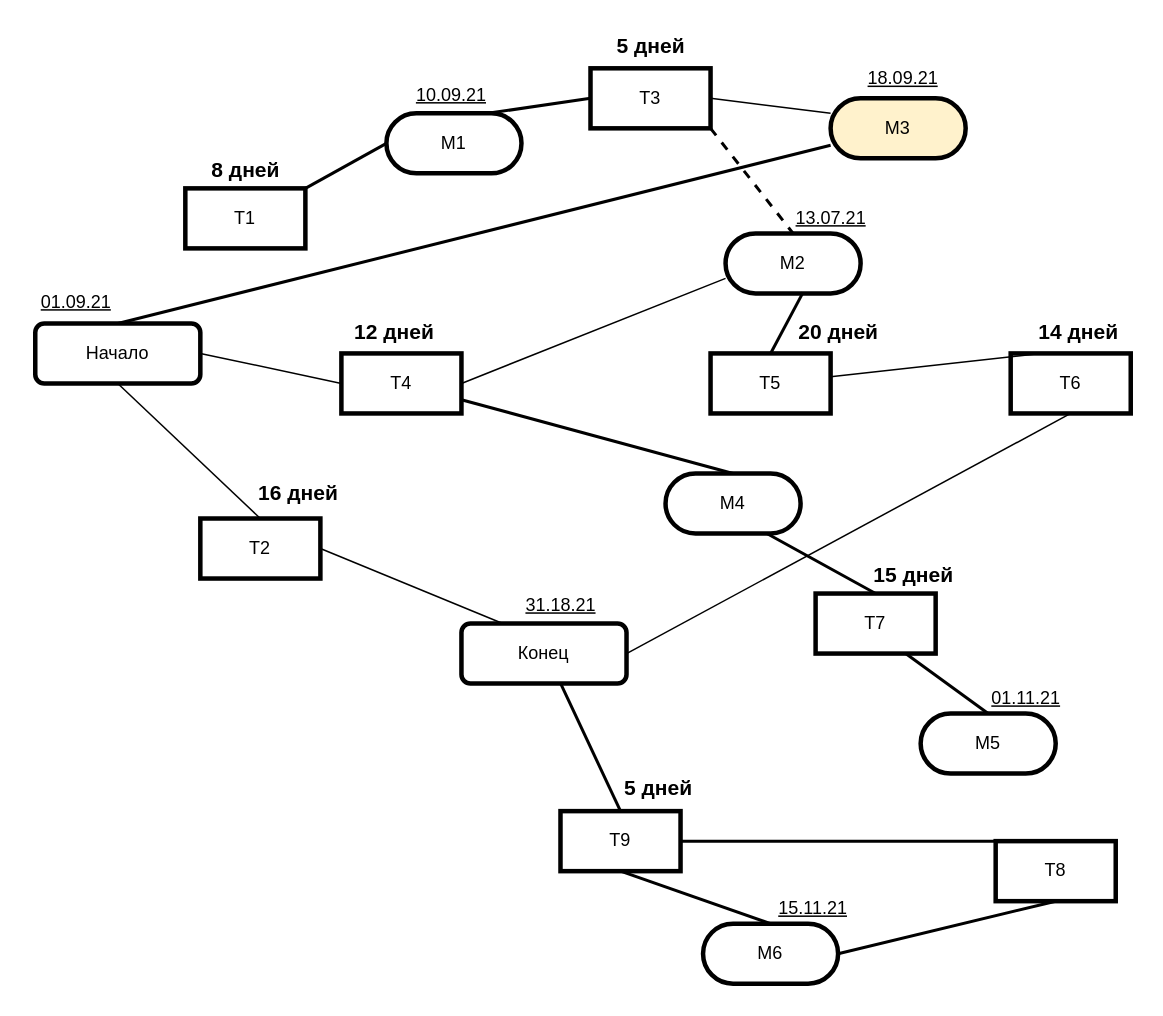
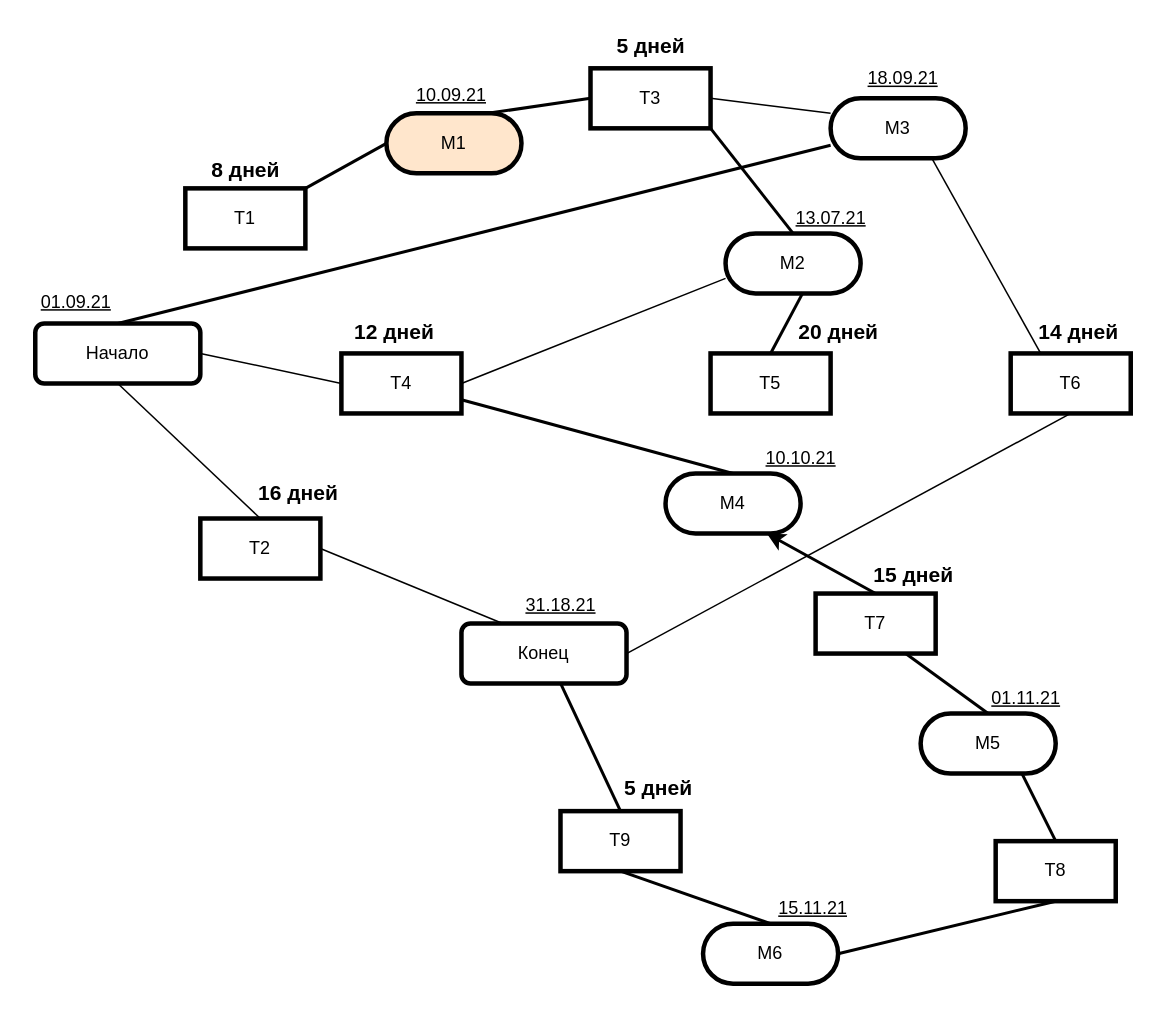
  <mxCell id="0" />
  <mxCell id="1" parent="0" />
  <mxCell id="2" value="Начало" style="rounded=1;whiteSpace=wrap;html=1;strokeWidth=3;" vertex="1" parent="1"><mxGeometry x="23" y="215" width="110" height="40" as="geometry" /></mxCell>
  <mxCell id="3" value="T5" style="rounded=0;whiteSpace=wrap;html=1;strokeWidth=3;" vertex="1" parent="1"><mxGeometry x="473" y="235" width="80" height="40" as="geometry" /></mxCell>
  <mxCell id="4" value="T9" style="rounded=0;whiteSpace=wrap;html=1;strokeWidth=3;" vertex="1" parent="1"><mxGeometry x="373" y="540" width="80" height="40" as="geometry" /></mxCell>
  <mxCell id="5" value="T4" style="rounded=0;whiteSpace=wrap;html=1;strokeWidth=3;" vertex="1" parent="1"><mxGeometry x="227" y="235" width="80" height="40" as="geometry" /></mxCell>
  <mxCell id="6" value="T1" style="rounded=0;whiteSpace=wrap;html=1;strokeWidth=3;" vertex="1" parent="1"><mxGeometry x="123" y="125" width="80" height="40" as="geometry" /></mxCell>
  <mxCell id="7" value="T6" style="rounded=0;whiteSpace=wrap;html=1;strokeWidth=3;" vertex="1" parent="1"><mxGeometry x="673" y="235" width="80" height="40" as="geometry" /></mxCell>
  <mxCell id="8" value="T8" style="rounded=0;whiteSpace=wrap;html=1;strokeWidth=3;" vertex="1" parent="1"><mxGeometry x="663" y="560" width="80" height="40" as="geometry" /></mxCell>
  <mxCell id="9" value="T7" style="rounded=0;whiteSpace=wrap;html=1;strokeWidth=3;" vertex="1" parent="1"><mxGeometry x="543" y="395" width="80" height="40" as="geometry" /></mxCell>
  <mxCell id="10" value="T2" style="rounded=0;whiteSpace=wrap;html=1;strokeWidth=3;" vertex="1" parent="1"><mxGeometry x="133" y="345" width="80" height="40" as="geometry" /></mxCell>
  <mxCell id="11" value="T3" style="rounded=0;whiteSpace=wrap;html=1;strokeWidth=3;" vertex="1" parent="1"><mxGeometry x="393" y="45" width="80" height="40" as="geometry" /></mxCell>
  <mxCell id="12" value="" style="endArrow=none;html=1;rounded=0;strokeWidth=2;exitX=0.5;exitY=0;exitDx=0;exitDy=0;" edge="1" parent="1" source="2" target="14"><mxGeometry width="50" height="50" relative="1" as="geometry"><mxPoint x="283" y="295" as="sourcePoint" /><mxPoint x="333" y="245" as="targetPoint" /></mxGeometry></mxCell>
  <mxCell id="13" value="" style="endArrow=none;html=1;rounded=0;strokeWidth=1;exitX=1;exitY=0.5;exitDx=0;exitDy=0;entryX=0;entryY=0.5;entryDx=0;entryDy=0;" edge="1" parent="1" source="2" target="5"><mxGeometry width="50" height="50" relative="1" as="geometry"><mxPoint x="283" y="295" as="sourcePoint" /><mxPoint x="333" y="245" as="targetPoint" /></mxGeometry></mxCell>
- <mxCell id="14" value="M3" style="rounded=1;whiteSpace=wrap;html=1;strokeWidth=3;arcSize=50;fillColor=#fff2cc;" vertex="1" parent="1"><mxGeometry x="553" y="65" width="90" height="40" as="geometry" /></mxCell>
- <mxCell id="15" value="M1" style="rounded=1;whiteSpace=wrap;html=1;strokeWidth=3;arcSize=50;" vertex="1" parent="1"><mxGeometry x="257" y="75" width="90" height="40" as="geometry" /></mxCell>
+ <mxCell id="14" value="M3" style="rounded=1;whiteSpace=wrap;html=1;strokeWidth=3;arcSize=50;" vertex="1" parent="1"><mxGeometry x="553" y="65" width="90" height="40" as="geometry" /></mxCell>
+ <mxCell id="15" value="M1" style="rounded=1;whiteSpace=wrap;html=1;strokeWidth=3;arcSize=50;fillColor=#ffe6cc;" vertex="1" parent="1"><mxGeometry x="257" y="75" width="90" height="40" as="geometry" /></mxCell>
  <mxCell id="16" value="M2" style="rounded=1;whiteSpace=wrap;html=1;strokeWidth=3;arcSize=50;" vertex="1" parent="1"><mxGeometry x="483" y="155" width="90" height="40" as="geometry" /></mxCell>
  <mxCell id="17" value="M6" style="rounded=1;whiteSpace=wrap;html=1;strokeWidth=3;arcSize=50;" vertex="1" parent="1"><mxGeometry x="468" y="615" width="90" height="40" as="geometry" /></mxCell>
  <mxCell id="18" value="M5" style="rounded=1;whiteSpace=wrap;html=1;strokeWidth=3;arcSize=50;" vertex="1" parent="1"><mxGeometry x="613" y="475" width="90" height="40" as="geometry" /></mxCell>
  <mxCell id="19" value="M4" style="rounded=1;whiteSpace=wrap;html=1;strokeWidth=3;arcSize=50;" vertex="1" parent="1"><mxGeometry x="443" y="315" width="90" height="40" as="geometry" /></mxCell>
  <mxCell id="20" value="" style="endArrow=none;html=1;rounded=0;strokeWidth=2;exitX=1;exitY=0;exitDx=0;exitDy=0;entryX=0;entryY=0.5;entryDx=0;entryDy=0;" edge="1" parent="1" source="6" target="15"><mxGeometry width="50" height="50" relative="1" as="geometry"><mxPoint x="88" y="225" as="sourcePoint" /><mxPoint x="193" y="155" as="targetPoint" /></mxGeometry></mxCell>
  <mxCell id="21" value="" style="endArrow=none;html=1;rounded=0;strokeWidth=2;exitX=0;exitY=0.5;exitDx=0;exitDy=0;entryX=0.75;entryY=0;entryDx=0;entryDy=0;" edge="1" parent="1" source="11" target="15"><mxGeometry width="50" height="50" relative="1" as="geometry"><mxPoint x="233" y="115" as="sourcePoint" /><mxPoint x="267" y="105" as="targetPoint" /></mxGeometry></mxCell>
  <mxCell id="22" value="" style="endArrow=none;html=1;rounded=0;strokeWidth=1;exitX=0;exitY=0.25;exitDx=0;exitDy=0;entryX=1;entryY=0.5;entryDx=0;entryDy=0;" edge="1" parent="1" source="14" target="11"><mxGeometry width="50" height="50" relative="1" as="geometry"><mxPoint x="243" y="125" as="sourcePoint" /><mxPoint x="277" y="115" as="targetPoint" /></mxGeometry></mxCell>
- <mxCell id="23" value="" style="endArrow=none;html=1;rounded=0;strokeWidth=2;exitX=1;exitY=1;exitDx=0;exitDy=0;entryX=0.5;entryY=0;entryDx=0;entryDy=0;dashed=1;" edge="1" parent="1" source="11" target="16"><mxGeometry width="50" height="50" relative="1" as="geometry"><mxPoint x="253" y="135" as="sourcePoint" /><mxPoint x="287" y="125" as="targetPoint" /></mxGeometry></mxCell>
+ <mxCell id="23" value="" style="endArrow=none;html=1;rounded=0;strokeWidth=2;exitX=1;exitY=1;exitDx=0;exitDy=0;entryX=0.5;entryY=0;entryDx=0;entryDy=0;" edge="1" parent="1" source="11" target="16"><mxGeometry width="50" height="50" relative="1" as="geometry"><mxPoint x="253" y="135" as="sourcePoint" /><mxPoint x="287" y="125" as="targetPoint" /></mxGeometry></mxCell>
  <mxCell id="24" value="" style="endArrow=none;html=1;rounded=0;strokeWidth=2;exitX=0.5;exitY=0;exitDx=0;exitDy=0;entryX=0.574;entryY=0.983;entryDx=0;entryDy=0;entryPerimeter=0;" edge="1" parent="1" source="3" target="16"><mxGeometry width="50" height="50" relative="1" as="geometry"><mxPoint x="263" y="145" as="sourcePoint" /><mxPoint x="297" y="135" as="targetPoint" /></mxGeometry></mxCell>
- <mxCell id="25" value="" style="endArrow=none;html=1;rounded=0;strokeWidth=1;exitX=0.25;exitY=0;exitDx=0;exitDy=0;" edge="1" parent="1" source="7" target="3"><mxGeometry width="50" height="50" relative="1" as="geometry"><mxPoint x="273" y="155" as="sourcePoint" /><mxPoint x="307" y="145" as="targetPoint" /></mxGeometry></mxCell>
+ <mxCell id="25" value="" style="endArrow=none;html=1;rounded=0;strokeWidth=1;exitX=0.25;exitY=0;exitDx=0;exitDy=0;entryX=0.75;entryY=1;entryDx=0;entryDy=0;" edge="1" parent="1" source="7" target="14"><mxGeometry width="50" height="50" relative="1" as="geometry"><mxPoint x="273" y="155" as="sourcePoint" /><mxPoint x="307" y="145" as="targetPoint" /></mxGeometry></mxCell>
  <mxCell id="26" value="" style="endArrow=none;html=1;rounded=0;strokeWidth=2;exitX=0.5;exitY=0;exitDx=0;exitDy=0;" edge="1" parent="1" source="19" target="5"><mxGeometry width="50" height="50" relative="1" as="geometry"><mxPoint x="283" y="165" as="sourcePoint" /><mxPoint x="317" y="155" as="targetPoint" /></mxGeometry></mxCell>
- <mxCell id="27" value="" style="endArrow=none;html=1;rounded=0;strokeWidth=2;exitX=0.5;exitY=0;exitDx=0;exitDy=0;entryX=0.75;entryY=1;entryDx=0;entryDy=0;" edge="1" parent="1" source="9" target="19"><mxGeometry width="50" height="50" relative="1" as="geometry"><mxPoint x="293" y="175" as="sourcePoint" /><mxPoint x="327" y="165" as="targetPoint" /></mxGeometry></mxCell>
+ <mxCell id="27" value="" style="endArrow=classic;html=1;rounded=0;strokeWidth=2;exitX=0.5;exitY=0;exitDx=0;exitDy=0;entryX=0.75;entryY=1;entryDx=0;entryDy=0;" edge="1" parent="1" source="9" target="19"><mxGeometry width="50" height="50" relative="1" as="geometry"><mxPoint x="293" y="175" as="sourcePoint" /><mxPoint x="327" y="165" as="targetPoint" /></mxGeometry></mxCell>
  <mxCell id="28" value="" style="endArrow=none;html=1;rounded=0;strokeWidth=1;exitX=1;exitY=0.5;exitDx=0;exitDy=0;entryX=0;entryY=0.75;entryDx=0;entryDy=0;" edge="1" parent="1" source="5" target="16"><mxGeometry width="50" height="50" relative="1" as="geometry"><mxPoint x="303" y="185" as="sourcePoint" /><mxPoint x="337" y="175" as="targetPoint" /></mxGeometry></mxCell>
  <mxCell id="29" value="" style="endArrow=none;html=1;rounded=0;strokeWidth=2;exitX=0.5;exitY=0;exitDx=0;exitDy=0;entryX=0.75;entryY=1;entryDx=0;entryDy=0;" edge="1" parent="1" source="18" target="9"><mxGeometry width="50" height="50" relative="1" as="geometry"><mxPoint x="313" y="195" as="sourcePoint" /><mxPoint x="347" y="185" as="targetPoint" /></mxGeometry></mxCell>
- <mxCell id="30" value="" style="endArrow=none;html=1;rounded=0;strokeWidth=2;exitX=0.5;exitY=0;exitDx=0;exitDy=0;" edge="1" parent="1" source="8" target="4"><mxGeometry width="50" height="50" relative="1" as="geometry"><mxPoint x="323" y="205" as="sourcePoint" /><mxPoint x="357" y="195" as="targetPoint" /></mxGeometry></mxCell>
+ <mxCell id="30" value="" style="endArrow=none;html=1;rounded=0;strokeWidth=2;exitX=0.5;exitY=0;exitDx=0;exitDy=0;entryX=0.75;entryY=1;entryDx=0;entryDy=0;" edge="1" parent="1" source="8" target="18"><mxGeometry width="50" height="50" relative="1" as="geometry"><mxPoint x="323" y="205" as="sourcePoint" /><mxPoint x="357" y="195" as="targetPoint" /></mxGeometry></mxCell>
  <mxCell id="31" value="" style="endArrow=none;html=1;rounded=0;strokeWidth=1;exitX=0.5;exitY=1;exitDx=0;exitDy=0;entryX=0.5;entryY=0;entryDx=0;entryDy=0;" edge="1" parent="1" source="2" target="10"><mxGeometry width="50" height="50" relative="1" as="geometry"><mxPoint x="333" y="215" as="sourcePoint" /><mxPoint x="367" y="205" as="targetPoint" /></mxGeometry></mxCell>
  <mxCell id="32" value="" style="endArrow=none;html=1;rounded=0;strokeWidth=2;exitX=1;exitY=0.5;exitDx=0;exitDy=0;entryX=0.5;entryY=1;entryDx=0;entryDy=0;" edge="1" parent="1" source="17" target="8"><mxGeometry width="50" height="50" relative="1" as="geometry"><mxPoint x="343" y="225" as="sourcePoint" /><mxPoint x="377" y="215" as="targetPoint" /></mxGeometry></mxCell>
  <mxCell id="33" value="" style="endArrow=none;html=1;rounded=0;strokeWidth=2;exitX=0.5;exitY=0;exitDx=0;exitDy=0;entryX=0.5;entryY=1;entryDx=0;entryDy=0;" edge="1" parent="1" source="17" target="4"><mxGeometry width="50" height="50" relative="1" as="geometry"><mxPoint x="353" y="235" as="sourcePoint" /><mxPoint x="387" y="225" as="targetPoint" /></mxGeometry></mxCell>
  <mxCell id="34" value="Конец" style="rounded=1;whiteSpace=wrap;html=1;strokeWidth=3;" vertex="1" parent="1"><mxGeometry x="307" y="415" width="110" height="40" as="geometry" /></mxCell>
  <mxCell id="35" value="" style="endArrow=none;html=1;rounded=0;strokeWidth=1;exitX=0.25;exitY=0;exitDx=0;exitDy=0;entryX=1;entryY=0.5;entryDx=0;entryDy=0;fontStyle=1" edge="1" parent="1" source="34" target="10"><mxGeometry width="50" height="50" relative="1" as="geometry"><mxPoint x="143" y="245" as="sourcePoint" /><mxPoint x="237" y="265" as="targetPoint" /></mxGeometry></mxCell>
  <mxCell id="36" value="" style="endArrow=none;html=1;rounded=0;strokeWidth=2;exitX=0.602;exitY=1.006;exitDx=0;exitDy=0;entryX=0.5;entryY=0;entryDx=0;entryDy=0;exitPerimeter=0;" edge="1" parent="1" source="34" target="4"><mxGeometry width="50" height="50" relative="1" as="geometry"><mxPoint x="153" y="255" as="sourcePoint" /><mxPoint x="247" y="275" as="targetPoint" /></mxGeometry></mxCell>
  <mxCell id="37" value="" style="endArrow=none;html=1;rounded=0;strokeWidth=1;exitX=1;exitY=0.5;exitDx=0;exitDy=0;entryX=0.5;entryY=1;entryDx=0;entryDy=0;" edge="1" parent="1" source="34" target="7"><mxGeometry width="50" height="50" relative="1" as="geometry"><mxPoint x="163" y="265" as="sourcePoint" /><mxPoint x="257" y="285" as="targetPoint" /></mxGeometry></mxCell>
  <mxCell id="38" value="&lt;u&gt;01.09.21&lt;/u&gt;" style="text;html=1;align=center;verticalAlign=middle;resizable=0;points=[];autosize=1;strokeColor=none;fillColor=none;" vertex="1" parent="1"><mxGeometry x="20" y="191" width="60" height="20" as="geometry" /></mxCell>
  <mxCell id="39" value="&lt;font style=&quot;font-size: 14px&quot;&gt;&lt;b&gt;8 дней&lt;/b&gt;&lt;/font&gt;" style="text;html=1;align=center;verticalAlign=middle;resizable=0;points=[];autosize=1;strokeColor=none;fillColor=none;" vertex="1" parent="1"><mxGeometry x="133" y="103" width="60" height="20" as="geometry" /></mxCell>
  <mxCell id="40" value="&lt;font style=&quot;font-size: 14px&quot;&gt;&lt;b&gt;16 дней&lt;/b&gt;&lt;/font&gt;" style="text;html=1;align=center;verticalAlign=middle;resizable=0;points=[];autosize=1;strokeColor=none;fillColor=none;" vertex="1" parent="1"><mxGeometry x="163" y="318" width="70" height="20" as="geometry" /></mxCell>
  <mxCell id="41" value="&lt;font style=&quot;font-size: 14px&quot;&gt;&lt;b&gt;5 дней&lt;/b&gt;&lt;/font&gt;" style="text;html=1;align=center;verticalAlign=middle;resizable=0;points=[];autosize=1;strokeColor=none;fillColor=none;" vertex="1" parent="1"><mxGeometry x="403" y="20" width="60" height="20" as="geometry" /></mxCell>
  <mxCell id="42" value="&lt;font style=&quot;font-size: 14px&quot;&gt;&lt;b&gt;12 дней&lt;/b&gt;&lt;/font&gt;" style="text;html=1;align=center;verticalAlign=middle;resizable=0;points=[];autosize=1;strokeColor=none;fillColor=none;" vertex="1" parent="1"><mxGeometry x="227" y="211" width="70" height="20" as="geometry" /></mxCell>
  <mxCell id="43" value="&lt;font style=&quot;font-size: 14px&quot;&gt;&lt;b&gt;20 дней&lt;/b&gt;&lt;/font&gt;" style="text;html=1;align=center;verticalAlign=middle;resizable=0;points=[];autosize=1;strokeColor=none;fillColor=none;" vertex="1" parent="1"><mxGeometry x="523" y="211" width="70" height="20" as="geometry" /></mxCell>
  <mxCell id="44" value="&lt;font style=&quot;font-size: 14px&quot;&gt;&lt;b&gt;14 дней&lt;/b&gt;&lt;/font&gt;" style="text;html=1;align=center;verticalAlign=middle;resizable=0;points=[];autosize=1;strokeColor=none;fillColor=none;" vertex="1" parent="1"><mxGeometry x="683" y="211" width="70" height="20" as="geometry" /></mxCell>
  <mxCell id="45" value="&lt;font style=&quot;font-size: 14px&quot;&gt;&lt;b&gt;15 дней&lt;/b&gt;&lt;/font&gt;" style="text;html=1;align=center;verticalAlign=middle;resizable=0;points=[];autosize=1;strokeColor=none;fillColor=none;" vertex="1" parent="1"><mxGeometry x="573" y="373" width="70" height="20" as="geometry" /></mxCell>
  <mxCell id="46" value="&lt;font style=&quot;font-size: 14px&quot;&gt;&lt;b&gt;5 дней&lt;/b&gt;&lt;/font&gt;" style="text;html=1;align=center;verticalAlign=middle;resizable=0;points=[];autosize=1;strokeColor=none;fillColor=none;" vertex="1" parent="1"><mxGeometry x="408" y="515" width="60" height="20" as="geometry" /></mxCell>
  <mxCell id="47" value="&lt;u&gt;10.09.21&lt;/u&gt;" style="text;html=1;align=center;verticalAlign=middle;resizable=0;points=[];autosize=1;strokeColor=none;fillColor=none;" vertex="1" parent="1"><mxGeometry x="270" y="53" width="60" height="20" as="geometry" /></mxCell>
  <mxCell id="48" value="&lt;u&gt;18.09.21&lt;/u&gt;" style="text;html=1;align=center;verticalAlign=middle;resizable=0;points=[];autosize=1;strokeColor=none;fillColor=none;" vertex="1" parent="1"><mxGeometry x="571" y="42" width="60" height="20" as="geometry" /></mxCell>
  <mxCell id="49" value="&lt;u&gt;13.07.21&lt;/u&gt;" style="text;html=1;align=center;verticalAlign=middle;resizable=0;points=[];autosize=1;strokeColor=none;fillColor=none;" vertex="1" parent="1"><mxGeometry x="523" y="135" width="60" height="20" as="geometry" /></mxCell>
+ <mxCell id="50" value="&lt;u&gt;10.10.21&lt;/u&gt;" style="text;html=1;align=center;verticalAlign=middle;resizable=0;points=[];autosize=1;strokeColor=none;fillColor=none;" vertex="1" parent="1"><mxGeometry x="503" y="295" width="60" height="20" as="geometry" /></mxCell>
  <mxCell id="51" value="&lt;u&gt;01.11.21&lt;/u&gt;" style="text;html=1;align=center;verticalAlign=middle;resizable=0;points=[];autosize=1;strokeColor=none;fillColor=none;" vertex="1" parent="1"><mxGeometry x="653" y="455" width="60" height="20" as="geometry" /></mxCell>
  <mxCell id="52" value="&lt;u&gt;15.11.21&lt;/u&gt;" style="text;html=1;align=center;verticalAlign=middle;resizable=0;points=[];autosize=1;strokeColor=none;fillColor=none;" vertex="1" parent="1"><mxGeometry x="511" y="595" width="60" height="20" as="geometry" /></mxCell>
  <mxCell id="53" value="&lt;u&gt;31.18.21&lt;/u&gt;" style="text;html=1;align=center;verticalAlign=middle;resizable=0;points=[];autosize=1;strokeColor=none;fillColor=none;" vertex="1" parent="1"><mxGeometry x="343" y="393" width="60" height="20" as="geometry" /></mxCell>
